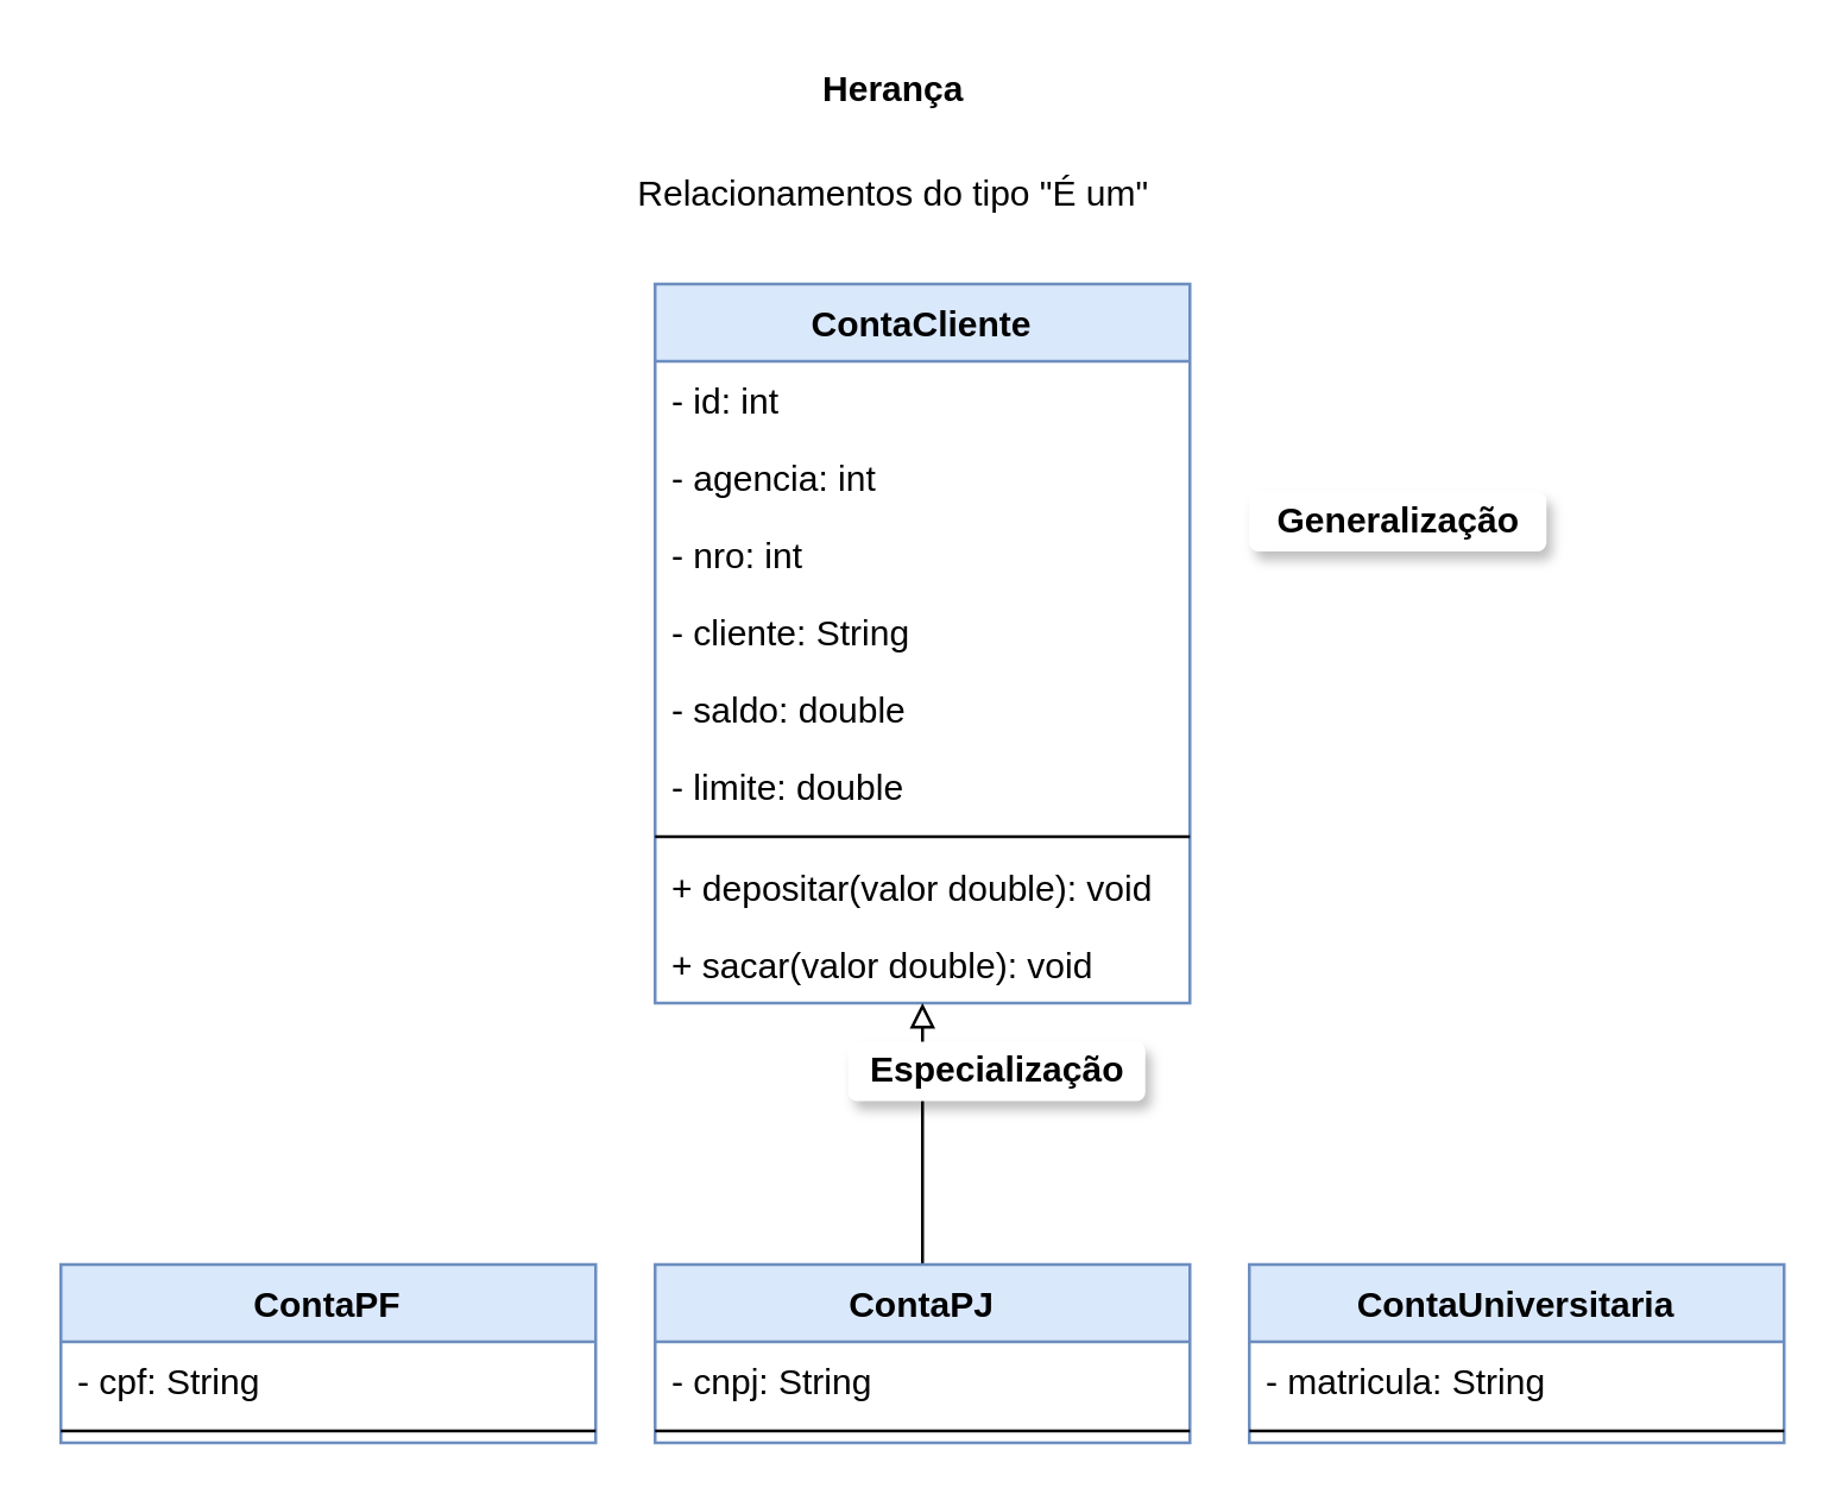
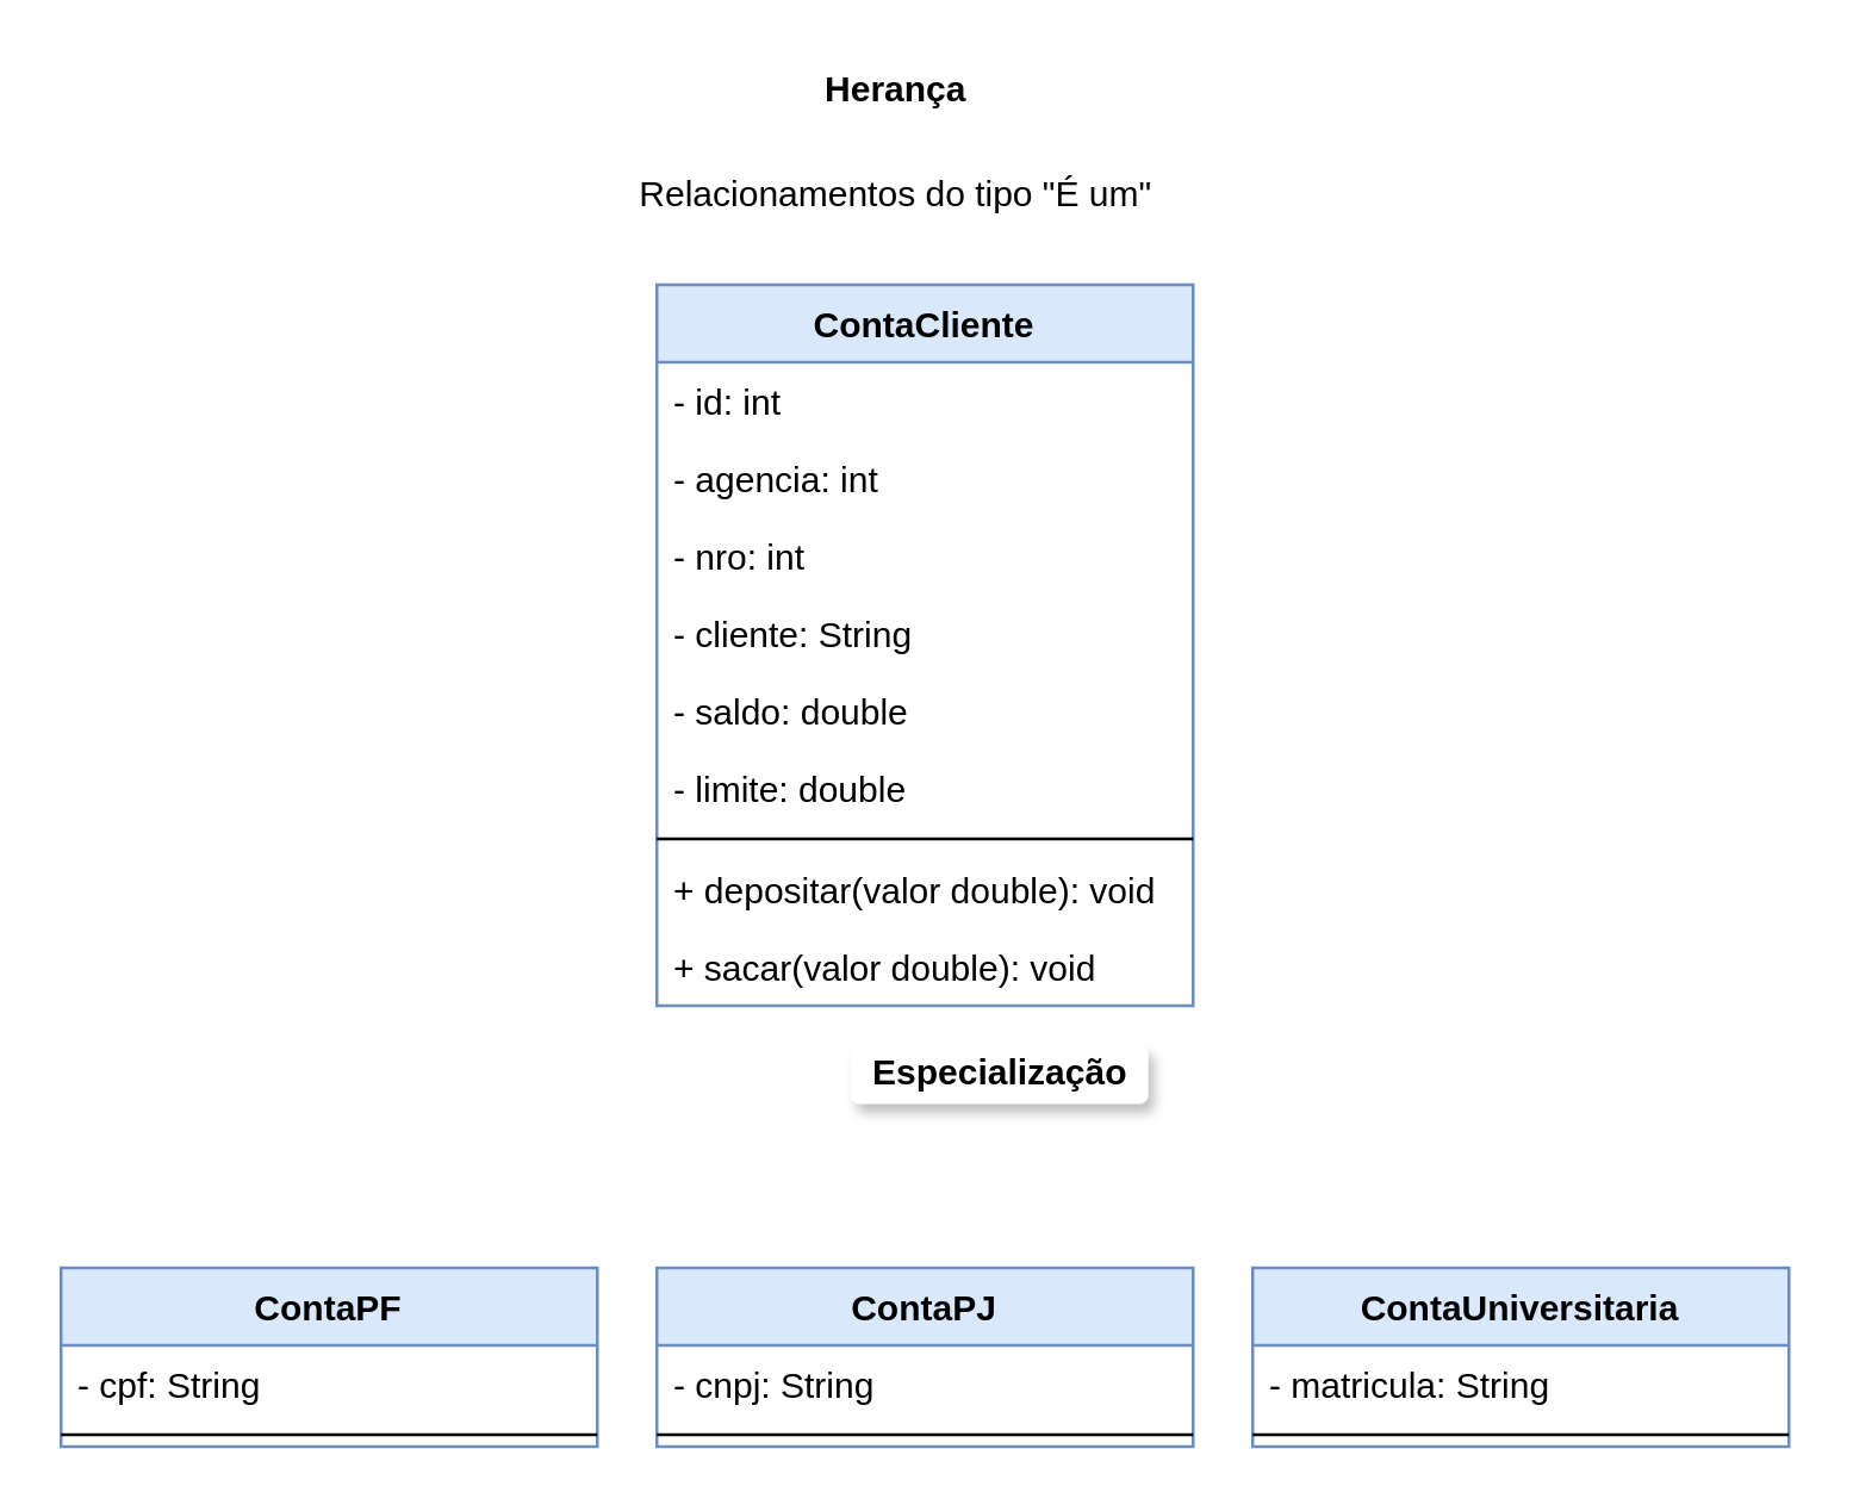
  <mxCell id="0" />
  <mxCell id="1" parent="0" />
  <mxCell id="2" value="ContaCliente" style="swimlane;fontStyle=1;align=center;verticalAlign=top;childLayout=stackLayout;horizontal=1;startSize=26;horizontalStack=0;resizeParent=1;resizeParentMax=0;resizeLast=0;collapsible=1;marginBottom=0;fillColor=#dae8fc;strokeColor=#6c8ebf;gradientColor=none;swimlaneFillColor=none;rounded=0;shadow=0;sketch=0;glass=0;noLabel=0;autosize=0;" vertex="1" parent="1"><mxGeometry x="220" y="95" width="180" height="242" as="geometry" /></mxCell>
  <mxCell id="3" value="- id: int" style="text;strokeColor=none;fillColor=none;align=left;verticalAlign=top;spacingLeft=4;spacingRight=4;overflow=hidden;rotatable=0;points=[[0,0.5],[1,0.5]];portConstraint=eastwest;" vertex="1" parent="2"><mxGeometry y="26" width="180" height="26" as="geometry" /></mxCell>
  <mxCell id="4" value="- agencia: int" style="text;strokeColor=none;fillColor=none;align=left;verticalAlign=top;spacingLeft=4;spacingRight=4;overflow=hidden;rotatable=0;points=[[0,0.5],[1,0.5]];portConstraint=eastwest;" vertex="1" parent="2"><mxGeometry y="52" width="180" height="26" as="geometry" /></mxCell>
  <mxCell id="5" value="- nro: int" style="text;strokeColor=none;fillColor=none;align=left;verticalAlign=top;spacingLeft=4;spacingRight=4;overflow=hidden;rotatable=0;points=[[0,0.5],[1,0.5]];portConstraint=eastwest;" vertex="1" parent="2"><mxGeometry y="78" width="180" height="26" as="geometry" /></mxCell>
  <mxCell id="6" value="- cliente: String" style="text;strokeColor=none;fillColor=none;align=left;verticalAlign=top;spacingLeft=4;spacingRight=4;overflow=hidden;rotatable=0;points=[[0,0.5],[1,0.5]];portConstraint=eastwest;" vertex="1" parent="2"><mxGeometry y="104" width="180" height="26" as="geometry" /></mxCell>
  <mxCell id="7" value="- saldo: double" style="text;strokeColor=none;fillColor=none;align=left;verticalAlign=top;spacingLeft=4;spacingRight=4;overflow=hidden;rotatable=0;points=[[0,0.5],[1,0.5]];portConstraint=eastwest;" vertex="1" parent="2"><mxGeometry y="130" width="180" height="26" as="geometry" /></mxCell>
  <mxCell id="8" value="- limite: double" style="text;strokeColor=none;fillColor=none;align=left;verticalAlign=top;spacingLeft=4;spacingRight=4;overflow=hidden;rotatable=0;points=[[0,0.5],[1,0.5]];portConstraint=eastwest;" vertex="1" parent="2"><mxGeometry y="156" width="180" height="26" as="geometry" /></mxCell>
  <mxCell id="9" value="" style="line;strokeWidth=1;fillColor=none;align=left;verticalAlign=middle;spacingTop=-1;spacingLeft=3;spacingRight=3;rotatable=0;labelPosition=right;points=[];portConstraint=eastwest;" vertex="1" parent="2"><mxGeometry y="182" width="180" height="8" as="geometry" /></mxCell>
  <mxCell id="10" value="+ depositar(valor double): void" style="text;strokeColor=none;fillColor=none;align=left;verticalAlign=top;spacingLeft=4;spacingRight=4;overflow=hidden;rotatable=0;points=[[0,0.5],[1,0.5]];portConstraint=eastwest;" vertex="1" parent="2"><mxGeometry y="190" width="180" height="26" as="geometry" /></mxCell>
  <mxCell id="11" value="+ sacar(valor double): void" style="text;strokeColor=none;fillColor=none;align=left;verticalAlign=top;spacingLeft=4;spacingRight=4;overflow=hidden;rotatable=0;points=[[0,0.5],[1,0.5]];portConstraint=eastwest;" vertex="1" parent="2"><mxGeometry y="216" width="180" height="26" as="geometry" /></mxCell>
  <mxCell id="12" value="Herança" style="text;html=1;align=center;verticalAlign=middle;resizable=0;points=[];autosize=1;strokeColor=none;fillColor=none;fontStyle=1" vertex="1" parent="1"><mxGeometry x="270" y="20" width="60" height="20" as="geometry" /></mxCell>
  <mxCell id="13" value="Relacionamentos do tipo &quot;É um&quot;" style="text;html=1;align=center;verticalAlign=middle;resizable=0;points=[];autosize=1;strokeColor=none;fillColor=none;" vertex="1" parent="1"><mxGeometry x="205" y="55" width="190" height="20" as="geometry" /></mxCell>
  <mxCell id="14" value="ContaPF" style="swimlane;fontStyle=1;align=center;verticalAlign=top;childLayout=stackLayout;horizontal=1;startSize=26;horizontalStack=0;resizeParent=1;resizeParentMax=0;resizeLast=0;collapsible=1;marginBottom=0;fillColor=#dae8fc;strokeColor=#6c8ebf;" vertex="1" parent="1"><mxGeometry x="20" y="425" width="180" height="60" as="geometry" /></mxCell>
  <mxCell id="15" value="- cpf: String" style="text;strokeColor=none;fillColor=none;align=left;verticalAlign=top;spacingLeft=4;spacingRight=4;overflow=hidden;rotatable=0;points=[[0,0.5],[1,0.5]];portConstraint=eastwest;" vertex="1" parent="14"><mxGeometry y="26" width="180" height="26" as="geometry" /></mxCell>
  <mxCell id="16" value="" style="line;strokeWidth=1;fillColor=none;align=left;verticalAlign=middle;spacingTop=-1;spacingLeft=3;spacingRight=3;rotatable=0;labelPosition=right;points=[];portConstraint=eastwest;" vertex="1" parent="14"><mxGeometry y="52" width="180" height="8" as="geometry" /></mxCell>
- <mxCell id="17" value="Generalização" style="text;html=1;align=center;verticalAlign=middle;resizable=0;points=[];autosize=1;strokeColor=none;fillColor=default;fontStyle=1;shadow=1;sketch=0;glass=0;rounded=1;" vertex="1" parent="1"><mxGeometry x="420" y="165" width="100" height="20" as="geometry" /></mxCell>
- <mxCell id="18" style="edgeStyle=orthogonalEdgeStyle;rounded=0;orthogonalLoop=1;jettySize=auto;html=1;exitX=0.5;exitY=0;exitDx=0;exitDy=0;endArrow=block;endFill=0;entryX=0.5;entryY=1;entryDx=0;entryDy=0;" edge="1" parent="1" source="19" target="2"><mxGeometry relative="1" as="geometry"><mxPoint x="330" y="345" as="targetPoint" /></mxGeometry></mxCell>
  <mxCell id="19" value="ContaPJ" style="swimlane;fontStyle=1;align=center;verticalAlign=top;childLayout=stackLayout;horizontal=1;startSize=26;horizontalStack=0;resizeParent=1;resizeParentMax=0;resizeLast=0;collapsible=1;marginBottom=0;fillColor=#dae8fc;strokeColor=#6c8ebf;" vertex="1" parent="1"><mxGeometry x="220" y="425" width="180" height="60" as="geometry" /></mxCell>
  <mxCell id="20" value="- cnpj: String" style="text;strokeColor=none;fillColor=none;align=left;verticalAlign=top;spacingLeft=4;spacingRight=4;overflow=hidden;rotatable=0;points=[[0,0.5],[1,0.5]];portConstraint=eastwest;" vertex="1" parent="19"><mxGeometry y="26" width="180" height="26" as="geometry" /></mxCell>
  <mxCell id="21" value="" style="line;strokeWidth=1;fillColor=none;align=left;verticalAlign=middle;spacingTop=-1;spacingLeft=3;spacingRight=3;rotatable=0;labelPosition=right;points=[];portConstraint=eastwest;" vertex="1" parent="19"><mxGeometry y="52" width="180" height="8" as="geometry" /></mxCell>
  <mxCell id="22" value="ContaUniversitaria" style="swimlane;fontStyle=1;align=center;verticalAlign=top;childLayout=stackLayout;horizontal=1;startSize=26;horizontalStack=0;resizeParent=1;resizeParentMax=0;resizeLast=0;collapsible=1;marginBottom=0;fillColor=#dae8fc;strokeColor=#6c8ebf;" vertex="1" parent="1"><mxGeometry x="420" y="425" width="180" height="60" as="geometry" /></mxCell>
  <mxCell id="23" value="- matricula: String" style="text;strokeColor=none;fillColor=none;align=left;verticalAlign=top;spacingLeft=4;spacingRight=4;overflow=hidden;rotatable=0;points=[[0,0.5],[1,0.5]];portConstraint=eastwest;" vertex="1" parent="22"><mxGeometry y="26" width="180" height="26" as="geometry" /></mxCell>
  <mxCell id="24" value="" style="line;strokeWidth=1;fillColor=none;align=left;verticalAlign=middle;spacingTop=-1;spacingLeft=3;spacingRight=3;rotatable=0;labelPosition=right;points=[];portConstraint=eastwest;" vertex="1" parent="22"><mxGeometry y="52" width="180" height="8" as="geometry" /></mxCell>
  <mxCell id="25" value="Especialização" style="text;html=1;align=center;verticalAlign=middle;resizable=0;points=[];autosize=1;strokeColor=none;fillColor=default;fontStyle=1;rounded=1;shadow=1;" vertex="1" parent="1"><mxGeometry x="285" y="350" width="100" height="20" as="geometry" /></mxCell>
